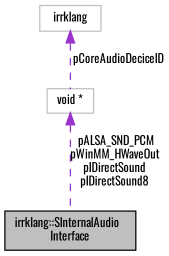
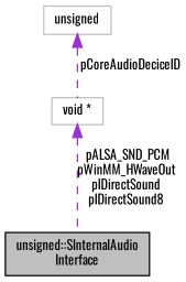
  digraph {
    fontname=Oswald
    node [color=grey75 fontname=Oswald fontsize=10 shape=record]
    edge [color=darkorchid3 dir=back fontname=Oswald fontsize=10 labelfontname=Helvetica labelfontsize=10 style=dashed]
-   n1 [color=black fillcolor=grey75 fontcolor=black height=0.2 label="irrklang::SInternalAudio\lInterface" style=filled width=0.4]
-   n2 [height=0.2 label=irrklang width=0.4]
+   n1 [color=black fillcolor=grey75 fontcolor=black height=0.2 label="unsigned::SInternalAudio\lInterface" style=filled width=0.4]
+   n2 [height=0.2 label=unsigned width=0.4]
    n3 [height=0.2 label="void *" width=0.4]
    n2 -> n3 [label=" pCoreAudioDeciceID"]
    n3 -> n1 [label=" pALSA_SND_PCM\npWinMM_HWaveOut\npIDirectSound\npIDirectSound8"]
  }
